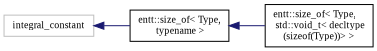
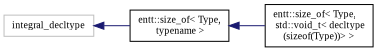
  digraph {
    fontname="Liberation Serif"
    rankdir=LR
    node [color=black fillcolor=white fontname="Liberation Serif" fontsize=10 shape=record style=filled]
    edge [color=midnightblue dir=back fontname="Liberation Serif" fontsize=10 labelfontname=Helvetica labelfontsize=10 style=solid]
-   n1 [color=grey75 height=0.2 label=integral_constant width=0.4]
+   n1 [color=grey75 height=0.2 label=integral_decltype width=0.4]
    n2 [height=0.2 label="entt::size_of\< Type,\l typename \>" width=0.4]
    n3 [height=0.2 label="entt::size_of\< Type,\l std::void_t\< decltype\l(sizeof(Type))\> \>" width=0.4]
    n1 -> n2
    n2 -> n3
  }
